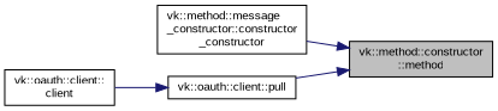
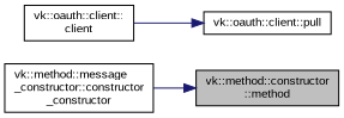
  digraph {
    fontname="Liberation Sans"
    rankdir=RL
    node [color=black fillcolor=white fontname="Liberation Sans" fontsize=10 shape=record style=filled]
    edge [color=midnightblue dir=back fontname="Liberation Sans" fontsize=10 labelfontname=Helvetica labelfontsize=10 style=solid]
    n1 [fillcolor=grey75 fontcolor=black height=0.2 label="vk::method::constructor\l::method" width=0.4]
    n2 [height=0.2 label="vk::method::message\l_constructor::constructor\l_constructor" width=0.4]
    n3 [height=0.2 label="vk::oauth::client::pull" width=0.4]
    n4 [height=0.2 label="vk::oauth::client::\lclient" width=0.4]
    n1 -> n2
-   n1 -> n3
    n3 -> n4
  }
